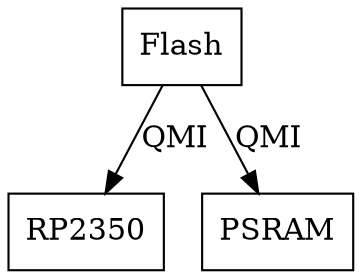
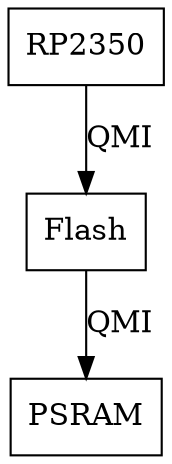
  digraph {
    node [shape=box]
    RP2350
    Flash
    PSRAM
-   Flash -> RP2350 [label=QMI]
+   RP2350 -> Flash [label=QMI]
    Flash -> PSRAM [label=QMI]
  }
